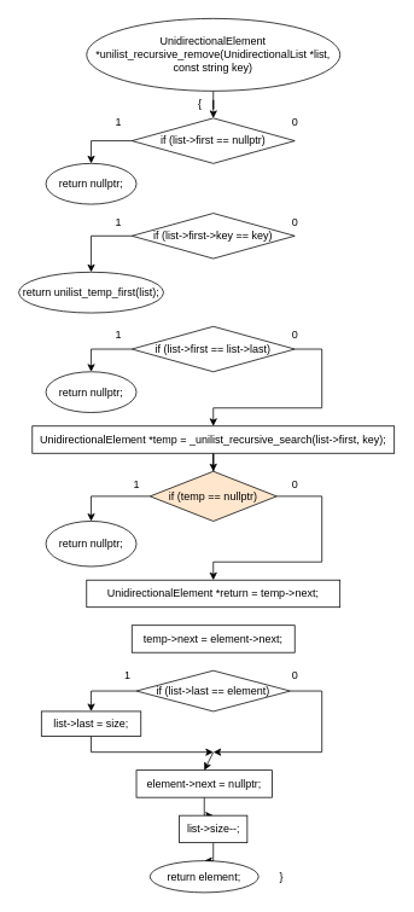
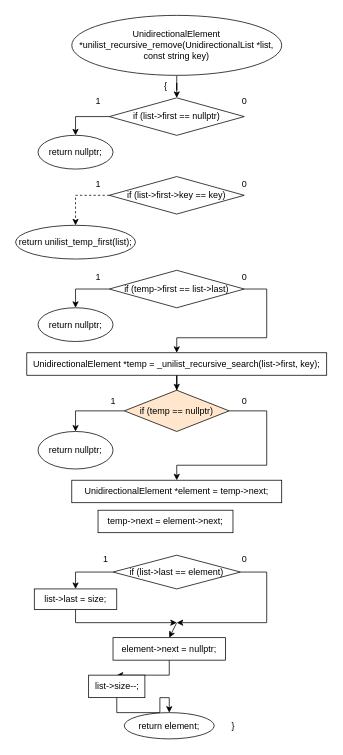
  <mxCell id="0" />
  <mxCell id="1" parent="0" />
  <mxCell id="2" value="" style="edgeStyle=orthogonalEdgeStyle;rounded=0;orthogonalLoop=1;jettySize=auto;html=1;" edge="1" parent="1" source="3" target="5"><mxGeometry relative="1" as="geometry" /></mxCell>
  <mxCell id="3" value="&lt;div&gt;UnidirectionalElement *unilist_recursive_remove(UnidirectionalList *list, const string key)&lt;/div&gt;" style="ellipse;whiteSpace=wrap;html=1;" vertex="1" parent="1"><mxGeometry x="95" y="20" width="280" height="80" as="geometry" /></mxCell>
  <mxCell id="4" value="" style="edgeStyle=orthogonalEdgeStyle;rounded=0;orthogonalLoop=1;jettySize=auto;html=1;exitX=0;exitY=0.5;exitDx=0;exitDy=0;entryX=0.5;entryY=0;entryDx=0;entryDy=0;" edge="1" parent="1" source="5" target="7"><mxGeometry relative="1" as="geometry"><Array as="points"><mxPoint x="100" y="155" /></Array></mxGeometry></mxCell>
  <mxCell id="5" value="if (list-&amp;gt;first == nullptr)" style="rhombus;whiteSpace=wrap;html=1;" vertex="1" parent="1"><mxGeometry x="145" y="130" width="180" height="50" as="geometry" /></mxCell>
  <mxCell id="6" value="{" style="text;html=1;align=center;verticalAlign=middle;resizable=0;points=[];autosize=1;strokeColor=none;fillColor=none;" vertex="1" parent="1"><mxGeometry x="205" y="100" width="30" height="30" as="geometry" /></mxCell>
  <mxCell id="7" value="return nullptr;" style="ellipse;whiteSpace=wrap;html=1;" vertex="1" parent="1"><mxGeometry x="50" y="180" width="100" height="45" as="geometry" /></mxCell>
  <mxCell id="8" value="1" style="text;html=1;align=center;verticalAlign=middle;resizable=0;points=[];autosize=1;strokeColor=none;fillColor=none;" vertex="1" parent="1"><mxGeometry x="115" y="120" width="30" height="30" as="geometry" /></mxCell>
- <mxCell id="9" value="" style="edgeStyle=orthogonalEdgeStyle;rounded=0;orthogonalLoop=1;jettySize=auto;html=1;exitX=0;exitY=0.5;exitDx=0;exitDy=0;entryX=0.5;entryY=0;entryDx=0;entryDy=0;" edge="1" parent="1" source="10" target="14"><mxGeometry relative="1" as="geometry" /></mxCell>
+ <mxCell id="9" value="" style="edgeStyle=orthogonalEdgeStyle;rounded=0;orthogonalLoop=1;jettySize=auto;html=1;exitX=0;exitY=0.5;exitDx=0;exitDy=0;entryX=0.5;entryY=0;entryDx=0;entryDy=0;dashed=1;" edge="1" parent="1" source="10" target="14"><mxGeometry relative="1" as="geometry" /></mxCell>
  <mxCell id="10" value="if (list-&amp;gt;first-&amp;gt;key == key)" style="rhombus;whiteSpace=wrap;html=1;" vertex="1" parent="1"><mxGeometry x="145" y="235" width="180" height="50" as="geometry" /></mxCell>
  <mxCell id="11" value="" style="edgeStyle=orthogonalEdgeStyle;rounded=0;orthogonalLoop=1;jettySize=auto;html=1;exitX=0;exitY=0.5;exitDx=0;exitDy=0;entryX=0.5;entryY=0;entryDx=0;entryDy=0;" edge="1" parent="1" source="13" target="18"><mxGeometry relative="1" as="geometry" /></mxCell>
  <mxCell id="12" value="" style="edgeStyle=orthogonalEdgeStyle;rounded=0;orthogonalLoop=1;jettySize=auto;html=1;entryX=0.5;entryY=0;entryDx=0;entryDy=0;exitX=1;exitY=0.5;exitDx=0;exitDy=0;" edge="1" parent="1" source="13" target="20"><mxGeometry relative="1" as="geometry"><Array as="points"><mxPoint x="355" y="385" /><mxPoint x="355" y="450" /><mxPoint x="235" y="450" /></Array></mxGeometry></mxCell>
- <mxCell id="13" value="if (list-&amp;gt;first == list-&amp;gt;last)" style="rhombus;whiteSpace=wrap;html=1;" vertex="1" parent="1"><mxGeometry x="145" y="360" width="180" height="50" as="geometry" /></mxCell>
+ <mxCell id="13" value="if (temp-&amp;gt;first == list-&amp;gt;last)" style="rhombus;whiteSpace=wrap;html=1;" vertex="1" parent="1"><mxGeometry x="145" y="360" width="180" height="50" as="geometry" /></mxCell>
  <mxCell id="14" value="return unilist_temp_first(list);" style="ellipse;whiteSpace=wrap;html=1;" vertex="1" parent="1"><mxGeometry x="20" y="300" width="160" height="45" as="geometry" /></mxCell>
  <mxCell id="15" value="0" style="text;html=1;align=center;verticalAlign=middle;resizable=0;points=[];autosize=1;strokeColor=none;fillColor=none;" vertex="1" parent="1"><mxGeometry x="310" y="230" width="30" height="30" as="geometry" /></mxCell>
  <mxCell id="16" value="0" style="text;html=1;align=center;verticalAlign=middle;resizable=0;points=[];autosize=1;strokeColor=none;fillColor=none;" vertex="1" parent="1"><mxGeometry x="310" y="120" width="30" height="30" as="geometry" /></mxCell>
  <mxCell id="17" value="1" style="text;html=1;align=center;verticalAlign=middle;resizable=0;points=[];autosize=1;strokeColor=none;fillColor=none;" vertex="1" parent="1"><mxGeometry x="115" y="230" width="30" height="30" as="geometry" /></mxCell>
  <mxCell id="18" value="return nullptr;" style="ellipse;whiteSpace=wrap;html=1;" vertex="1" parent="1"><mxGeometry x="50" y="410" width="100" height="45" as="geometry" /></mxCell>
  <mxCell id="19" value="" style="edgeStyle=orthogonalEdgeStyle;rounded=0;orthogonalLoop=1;jettySize=auto;html=1;" edge="1" parent="1" source="20" target="25"><mxGeometry relative="1" as="geometry" /></mxCell>
  <mxCell id="20" value="UnidirectionalElement *temp = _unilist_recursive_search(list-&amp;gt;first, key);" style="whiteSpace=wrap;html=1;" vertex="1" parent="1"><mxGeometry x="35" y="470" width="400" height="30" as="geometry" /></mxCell>
  <mxCell id="21" value="0" style="text;html=1;align=center;verticalAlign=middle;resizable=0;points=[];autosize=1;strokeColor=none;fillColor=none;" vertex="1" parent="1"><mxGeometry x="310" y="355" width="30" height="30" as="geometry" /></mxCell>
  <mxCell id="22" value="1" style="text;html=1;align=center;verticalAlign=middle;resizable=0;points=[];autosize=1;strokeColor=none;fillColor=none;" vertex="1" parent="1"><mxGeometry x="115" y="355" width="30" height="30" as="geometry" /></mxCell>
  <mxCell id="23" value="" style="edgeStyle=orthogonalEdgeStyle;rounded=0;orthogonalLoop=1;jettySize=auto;html=1;exitX=0;exitY=0.5;exitDx=0;exitDy=0;entryX=0.5;entryY=0;entryDx=0;entryDy=0;" edge="1" parent="1" source="25" target="26"><mxGeometry relative="1" as="geometry" /></mxCell>
  <mxCell id="24" value="" style="edgeStyle=orthogonalEdgeStyle;rounded=0;orthogonalLoop=1;jettySize=auto;html=1;entryX=0.5;entryY=0;entryDx=0;entryDy=0;exitX=1;exitY=0.5;exitDx=0;exitDy=0;" edge="1" parent="1" source="25" target="28"><mxGeometry relative="1" as="geometry"><Array as="points"><mxPoint x="355" y="548" /><mxPoint x="355" y="620" /><mxPoint x="235" y="620" /></Array></mxGeometry></mxCell>
  <mxCell id="25" value="if (temp == nullptr)" style="rhombus;whiteSpace=wrap;html=1;fillColor=#ffe6cc;" vertex="1" parent="1"><mxGeometry x="165" y="520" width="140" height="55" as="geometry" /></mxCell>
  <mxCell id="26" value="return nullptr;" style="ellipse;whiteSpace=wrap;html=1;" vertex="1" parent="1"><mxGeometry x="50" y="575" width="100" height="50" as="geometry" /></mxCell>
  <mxCell id="27" value="1" style="text;html=1;align=center;verticalAlign=middle;resizable=0;points=[];autosize=1;strokeColor=none;fillColor=none;" vertex="1" parent="1"><mxGeometry x="135" y="520" width="30" height="30" as="geometry" /></mxCell>
- <mxCell id="28" value="UnidirectionalElement *return = temp-&amp;gt;next;" style="whiteSpace=wrap;html=1;" vertex="1" parent="1"><mxGeometry x="95" y="640" width="280" height="30" as="geometry" /></mxCell>
+ <mxCell id="28" value="UnidirectionalElement *element = temp-&amp;gt;next;" style="whiteSpace=wrap;html=1;" vertex="1" parent="1"><mxGeometry x="95" y="640" width="280" height="30" as="geometry" /></mxCell>
  <mxCell id="29" value="0" style="text;html=1;align=center;verticalAlign=middle;resizable=0;points=[];autosize=1;strokeColor=none;fillColor=none;" vertex="1" parent="1"><mxGeometry x="310" y="520" width="30" height="30" as="geometry" /></mxCell>
- <mxCell id="30" value="temp-&amp;gt;next = element-&amp;gt;next;" style="whiteSpace=wrap;html=1;" vertex="1" parent="1"><mxGeometry x="145" y="690" width="180" height="30" as="geometry" /></mxCell>
+ <mxCell id="30" value="temp-&amp;gt;next = element-&amp;gt;next;" style="whiteSpace=wrap;html=1;" vertex="1" parent="1"><mxGeometry x="130" y="680" width="180" height="30" as="geometry" /></mxCell>
  <mxCell id="31" value="" style="edgeStyle=orthogonalEdgeStyle;rounded=0;orthogonalLoop=1;jettySize=auto;html=1;exitX=0;exitY=0.5;exitDx=0;exitDy=0;" edge="1" parent="1" source="33" target="35"><mxGeometry relative="1" as="geometry" /></mxCell>
  <mxCell id="32" style="edgeStyle=orthogonalEdgeStyle;rounded=0;orthogonalLoop=1;jettySize=auto;html=1;exitX=1;exitY=0.5;exitDx=0;exitDy=0;" edge="1" parent="1" source="33"><mxGeometry relative="1" as="geometry"><mxPoint x="235" y="830" as="targetPoint" /><mxPoint x="325" y="763" as="sourcePoint" /><Array as="points"><mxPoint x="355" y="763" /><mxPoint x="355" y="830" /></Array></mxGeometry></mxCell>
  <mxCell id="33" value="if (list-&amp;gt;last == element)" style="rhombus;whiteSpace=wrap;html=1;" vertex="1" parent="1"><mxGeometry x="150" y="740" width="170" height="45" as="geometry" /></mxCell>
  <mxCell id="34" style="edgeStyle=orthogonalEdgeStyle;rounded=0;orthogonalLoop=1;jettySize=auto;html=1;exitX=0.5;exitY=1;exitDx=0;exitDy=0;" edge="1" parent="1" source="35"><mxGeometry relative="1" as="geometry"><mxPoint x="235" y="830" as="targetPoint" /><Array as="points"><mxPoint x="100" y="830" /></Array></mxGeometry></mxCell>
  <mxCell id="35" value="list-&amp;gt;last = size;" style="whiteSpace=wrap;html=1;" vertex="1" parent="1"><mxGeometry x="45" y="785" width="110" height="27.5" as="geometry" /></mxCell>
  <mxCell id="36" value="" style="endArrow=classic;html=1;rounded=0;entryX=0.5;entryY=0;entryDx=0;entryDy=0;" edge="1" parent="1" target="40"><mxGeometry width="50" height="50" relative="1" as="geometry"><mxPoint x="235" y="830" as="sourcePoint" /><mxPoint x="235" y="860" as="targetPoint" /></mxGeometry></mxCell>
  <mxCell id="37" value="1" style="text;html=1;align=center;verticalAlign=middle;resizable=0;points=[];autosize=1;strokeColor=none;fillColor=none;" vertex="1" parent="1"><mxGeometry x="125" y="730" width="30" height="30" as="geometry" /></mxCell>
  <mxCell id="38" value="0" style="text;html=1;align=center;verticalAlign=middle;resizable=0;points=[];autosize=1;strokeColor=none;fillColor=none;" vertex="1" parent="1"><mxGeometry x="310" y="730" width="30" height="30" as="geometry" /></mxCell>
  <mxCell id="39" value="" style="edgeStyle=orthogonalEdgeStyle;rounded=0;orthogonalLoop=1;jettySize=auto;html=1;" edge="1" parent="1" source="40" target="42"><mxGeometry relative="1" as="geometry" /></mxCell>
  <mxCell id="40" value="element-&amp;gt;next = nullptr;" style="whiteSpace=wrap;html=1;" vertex="1" parent="1"><mxGeometry x="150" y="850" width="150" height="30" as="geometry" /></mxCell>
  <mxCell id="41" value="" style="edgeStyle=orthogonalEdgeStyle;rounded=0;orthogonalLoop=1;jettySize=auto;html=1;" edge="1" parent="1" source="42" target="43"><mxGeometry relative="1" as="geometry" /></mxCell>
- <mxCell id="42" value="list-&amp;gt;size--;" style="whiteSpace=wrap;html=1;" vertex="1" parent="1"><mxGeometry x="197.5" y="900" width="75" height="30" as="geometry" /></mxCell>
+ <mxCell id="42" value="list-&amp;gt;size--;" style="whiteSpace=wrap;html=1;" vertex="1" parent="1"><mxGeometry x="117.5" y="900" width="75" height="30" as="geometry" /></mxCell>
  <mxCell id="43" value="return element;" style="ellipse;whiteSpace=wrap;html=1;" vertex="1" parent="1"><mxGeometry x="165" y="950" width="120" height="35" as="geometry" /></mxCell>
  <mxCell id="44" value="}" style="text;html=1;align=center;verticalAlign=middle;resizable=0;points=[];autosize=1;strokeColor=none;fillColor=none;" vertex="1" parent="1"><mxGeometry x="295" y="952.5" width="30" height="30" as="geometry" /></mxCell>
